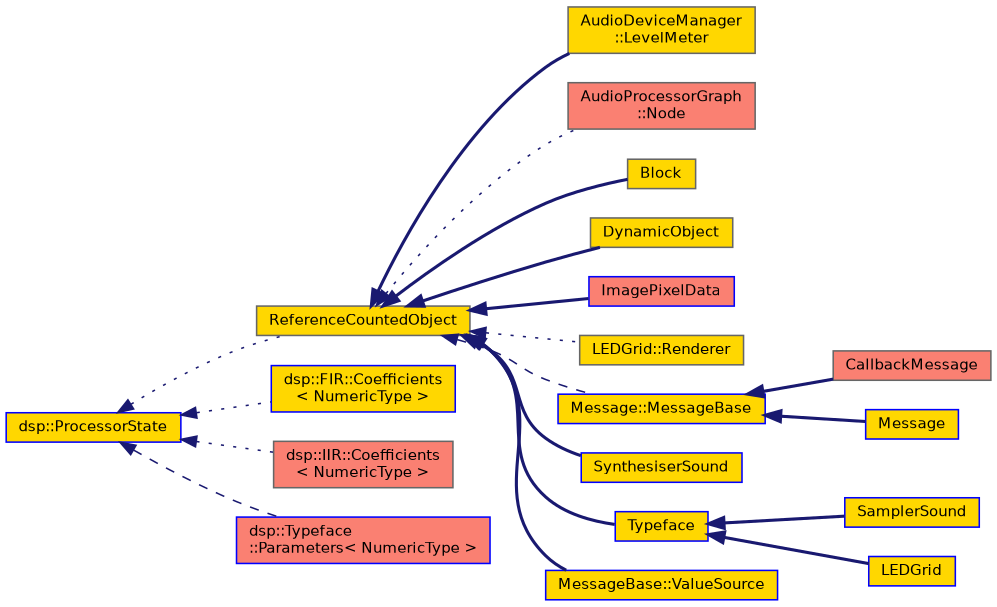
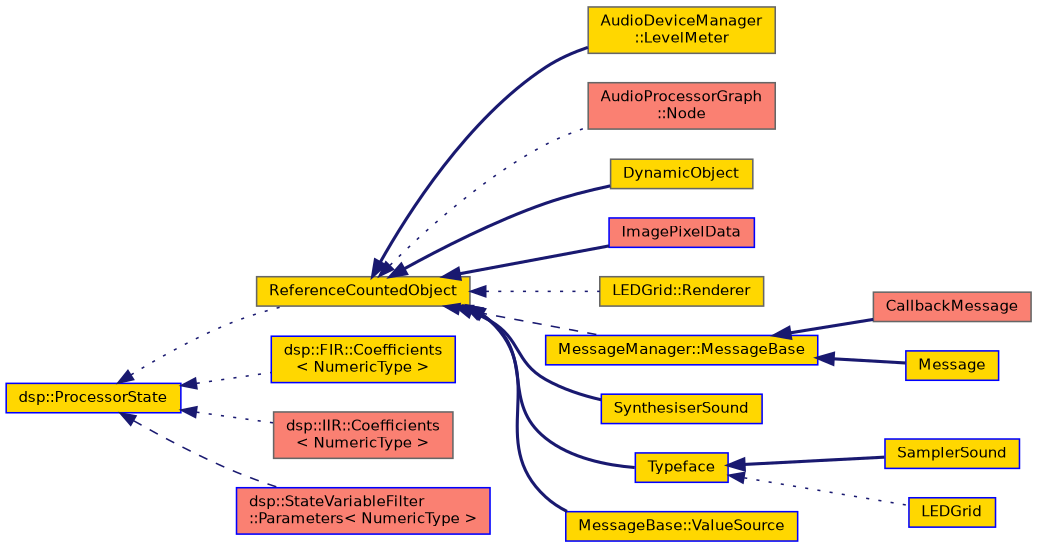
  digraph {
    rankdir=LR
    node [color=blue fillcolor=gold fontname=Helvetica fontsize=10 shape=record style=filled]
    edge [color=midnightblue dir=back fontname=Helvetica fontsize=10 labelfontname=Helvetica labelfontsize=10 style=bold]
    n1 [color=gray40 fontcolor=black height=0.2 label=ReferenceCountedObject width=0.4]
    n2 [color=gray40 height=0.2 label="AudioDeviceManager\l::LevelMeter" width=0.4]
    n3 [color=gray40 fillcolor=salmon height=0.2 label="AudioProcessorGraph\l::Node" width=0.4]
-   n4 [color=gray40 height=0.2 label=Block width=0.4]
    n5 [color=gray40 height=0.2 label=DynamicObject width=0.4]
    n6 [fillcolor=salmon height=0.2 label=ImagePixelData width=0.4]
    n7 [color=gray40 height=0.2 label="LEDGrid::Renderer" width=0.4]
-   n8 [height=0.2 label="Message::MessageBase" width=0.4]
+   n8 [height=0.2 label="MessageManager::MessageBase" width=0.4]
    n9 [height=0.2 label=SynthesiserSound width=0.4]
    n10 [height=0.2 label=Typeface width=0.4]
    n11 [height=0.2 label="MessageBase::ValueSource" width=0.4]
    n12 [height=0.2 label="dsp::ProcessorState" width=0.4]
    n13 [height=0.2 label="dsp::FIR::Coefficients\l\< NumericType \>" width=0.4]
    n14 [color=gray40 fillcolor=salmon height=0.2 label="dsp::IIR::Coefficients\l\< NumericType \>" width=0.4]
-   n15 [fillcolor=salmon height=0.2 label="dsp::Typeface\l::Parameters\< NumericType \>" width=0.4]
+   n15 [fillcolor=salmon height=0.2 label="dsp::StateVariableFilter\l::Parameters\< NumericType \>" width=0.4]
    n16 [color=gray40 fillcolor=salmon height=0.2 label=CallbackMessage width=0.4]
    n17 [height=0.2 label=Message width=0.4]
    n18 [height=0.2 label=SamplerSound width=0.4]
    n19 [height=0.2 label=LEDGrid width=0.4]
    n1 -> n2
    n1 -> n3 [style=dotted]
-   n1 -> n4
    n1 -> n5
    n1 -> n6
    n1 -> n7 [style=dotted]
    n1 -> n8 [style=dashed]
    n1 -> n9
    n1 -> n10
    n1 -> n11
    n8 -> n16
    n8 -> n17
    n10 -> n18
-   n10 -> n19
+   n10 -> n19 [style=dotted]
    n12 -> n1 [style=dotted]
    n12 -> n13 [style=dotted]
    n12 -> n14 [style=dotted]
    n12 -> n15 [style=dashed]
  }
